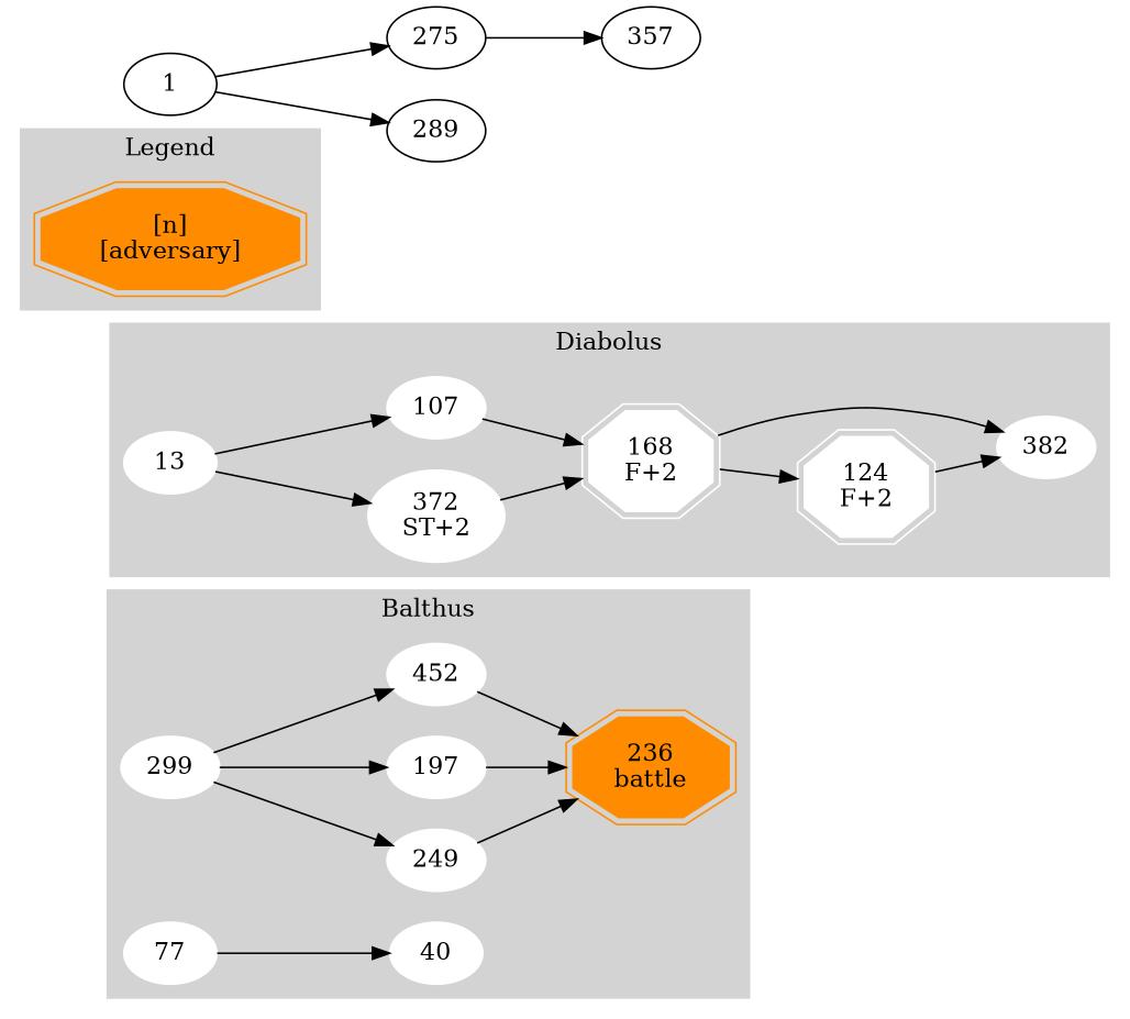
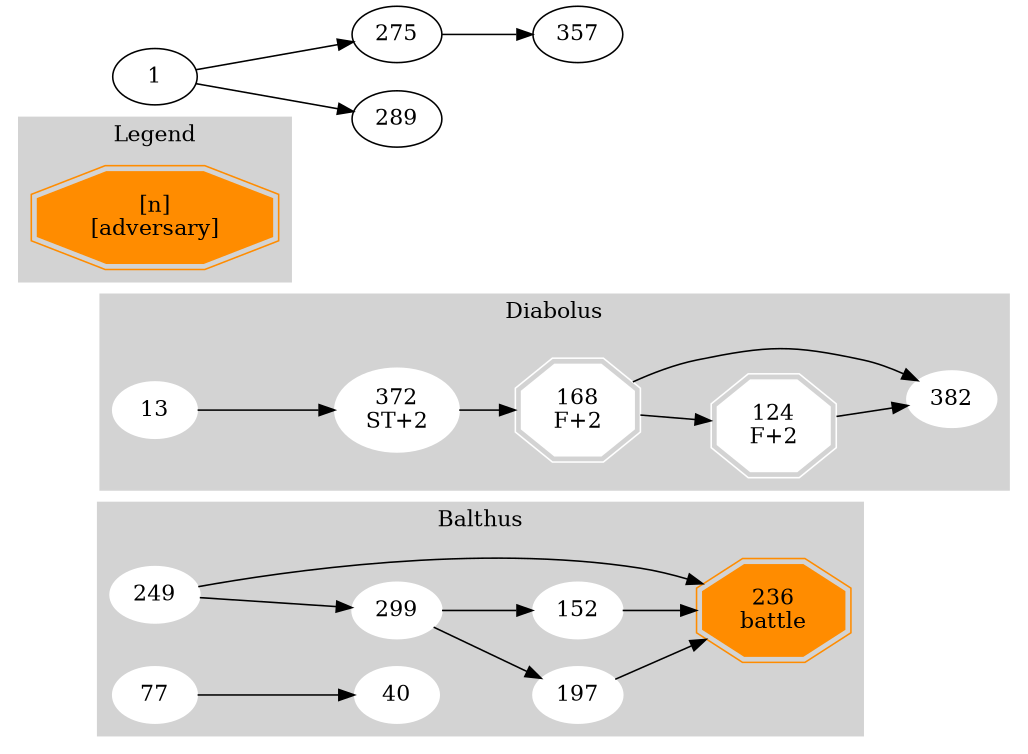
  digraph {
    rankdir=LR
    node [color=white style=filled]
    299
    249
    197
-   152 [label=452]
+   152
    n5 [color=darkorange label="236\nbattle" shape=doubleoctagon]
    40
    77
    13
    n9 [label="372\nST+2"]
-   107
    n11 [label="168\nF+2" shape=doubleoctagon]
    n12 [label="124\nF+2" shape=doubleoctagon]
    382
    n14 [color=darkorange label="[n]\n[adversary]" shape=doubleoctagon]
    1 [color="" style=""]
    275 [color="" style=""]
    289 [color="" style=""]
    357 [color="" style=""]
    subgraph cluster_1 {
      color=lightgrey
      label=Balthus
      style=filled
      299
      249
      197
      152
      n5
      40
      77
    }
    subgraph cluster_2 {
      color=lightgrey
      label=Diabolus
      style=filled
      13
      n9
-     107
      n11
      n12
      382
    }
    subgraph cluster_3 {
      color=lightgrey
      label=Legend
      style=filled
      n14
    }
-   299 -> 249
+   249 -> 299
    299 -> 197
    299 -> 152
    249 -> n5
    197 -> n5
    152 -> n5
    77 -> 40
    13 -> n9
-   13 -> 107
    n9 -> n11
-   107 -> n11
    n11 -> n12
    n11 -> 382
    n12 -> 382
    1 -> 275
    1 -> 289
    275 -> 357
  }
